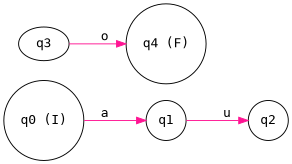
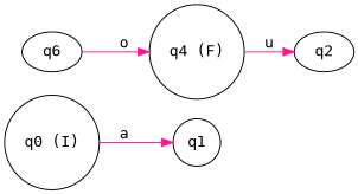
  digraph {
    fontname="DejaVu Sans Mono"
    rankdir=LR
    node [fontname="DejaVu Sans Mono" shape=circle]
    edge [color=deeppink fontname="DejaVu Sans Mono"]
    n1 [label="q0 (I)"]
    n2 [label=q1]
-   n3 [label=q2]
-   n4 [label=q3 shape=ellipse]
+   n3 [label=q2 shape=ellipse]
+   n4 [label=q6 shape=ellipse]
    n5 [label="q4 (F)"]
    n1 -> n2 [label=a]
-   n2 -> n3 [label=u]
+   n5 -> n3 [label=u]
    n4 -> n5 [label=o]
  }
